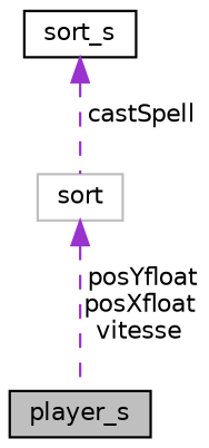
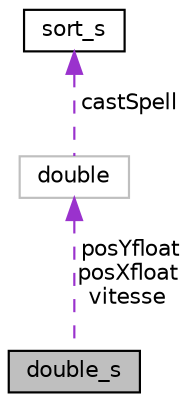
  digraph {
    fontname="DejaVu Sans"
    node [color=black fillcolor=white fontname="DejaVu Sans" fontsize=10 shape=record style=filled]
    edge [color=darkorchid3 dir=back fontname="DejaVu Sans" fontsize=10 labelfontname=Helvetica labelfontsize=10 style=dashed]
-   n1 [fillcolor=grey75 fontcolor=black height=0.2 label=player_s width=0.4]
+   n1 [fillcolor=grey75 fontcolor=black height=0.2 label=double_s width=0.4]
    n2 [height=0.2 label=sort_s width=0.4]
-   n3 [color=grey75 height=0.2 label=sort width=0.4]
+   n3 [color=grey75 height=0.2 label=double width=0.4]
    n2 -> n3 [label=" castSpell"]
    n3 -> n1 [label=" posYfloat\nposXfloat\nvitesse"]
  }
